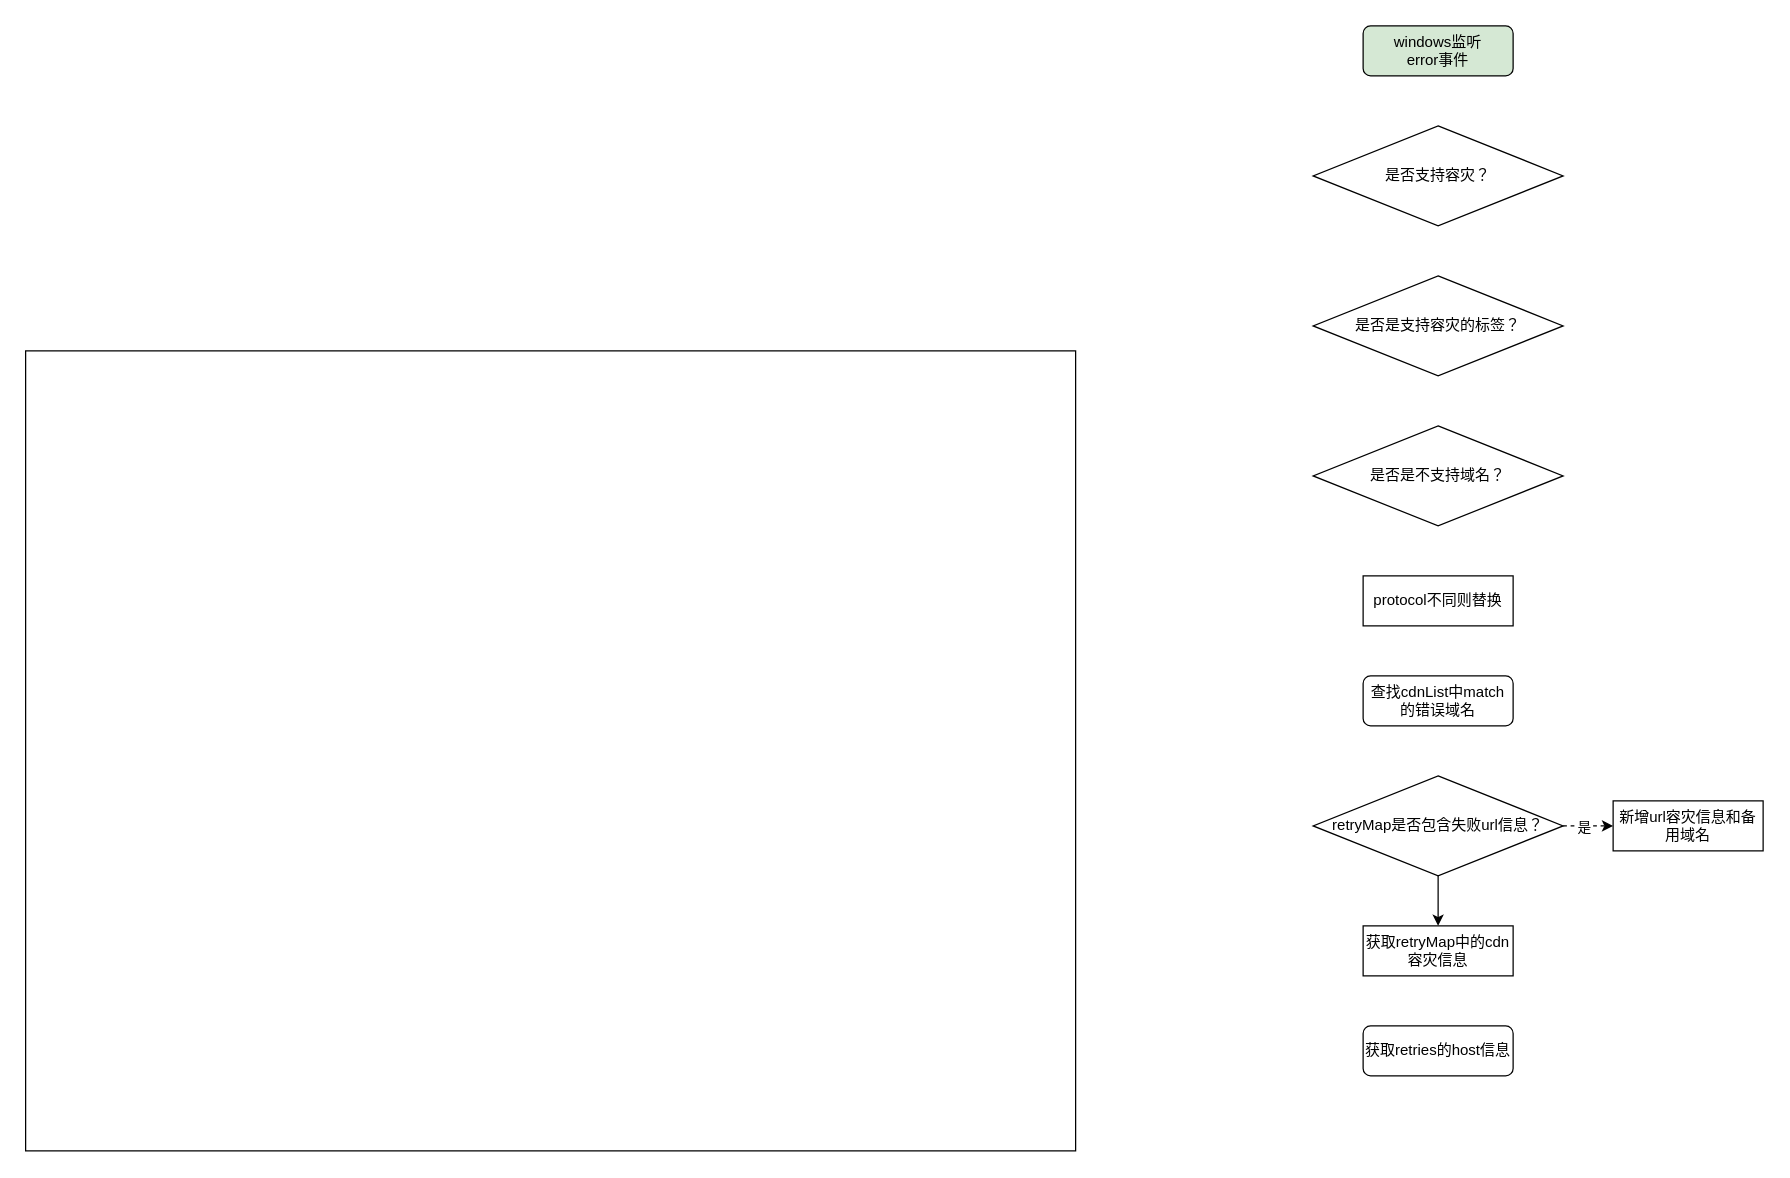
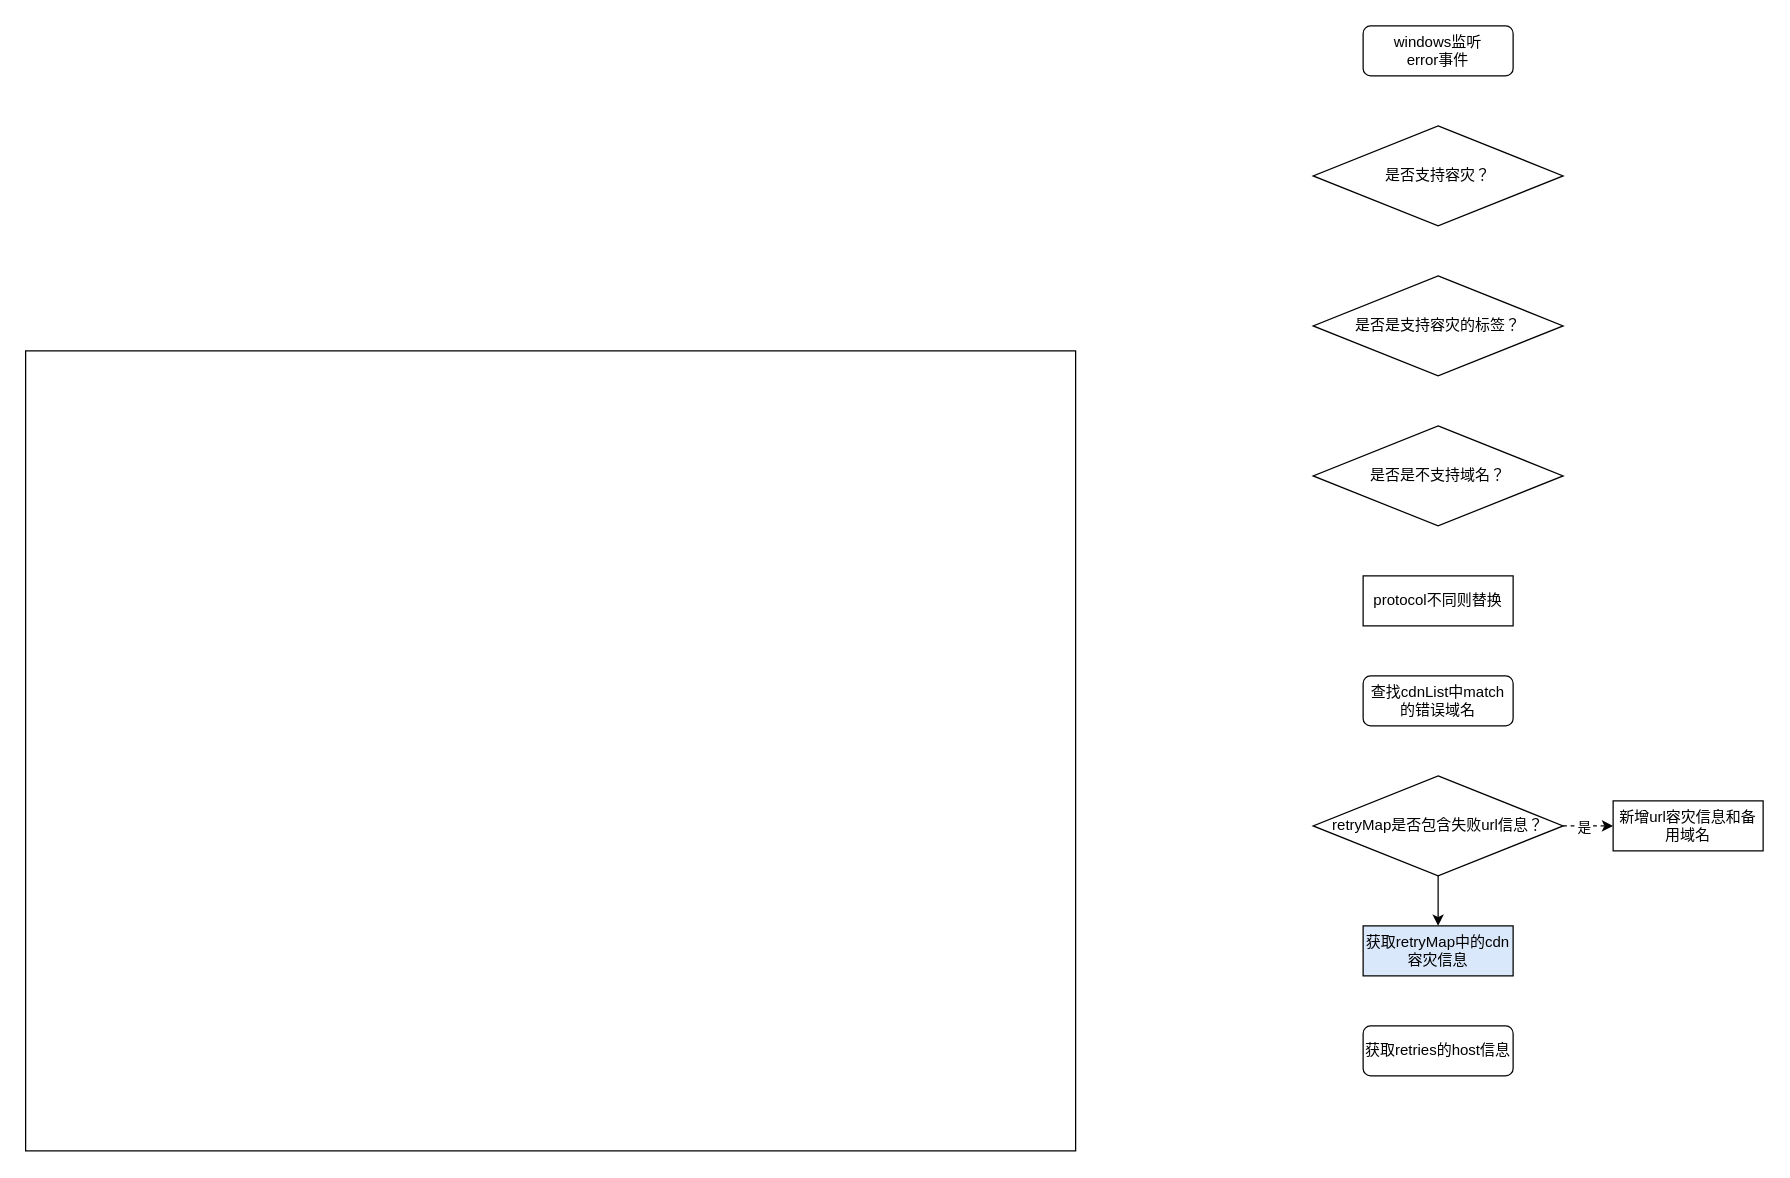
  <mxCell id="0" />
  <mxCell id="1" parent="0" />
  <mxCell id="2" value="" style="rounded=0;whiteSpace=wrap;html=1;" vertex="1" parent="1"><mxGeometry x="20" y="280" width="840" height="640" as="geometry" /></mxCell>
  <mxCell id="3" value="protocol不同则替换" style="rounded=0;whiteSpace=wrap;html=1;" vertex="1" parent="1"><mxGeometry x="1090" y="460" width="120" height="40" as="geometry" /></mxCell>
- <mxCell id="4" value="windows监听&lt;div&gt;error事件&lt;/div&gt;" style="rounded=1;whiteSpace=wrap;html=1;fillColor=#d5e8d4;" vertex="1" parent="1"><mxGeometry x="1090" y="20" width="120" height="40" as="geometry" /></mxCell>
+ <mxCell id="4" value="windows监听&lt;div&gt;error事件&lt;/div&gt;" style="rounded=1;whiteSpace=wrap;html=1;" vertex="1" parent="1"><mxGeometry x="1090" y="20" width="120" height="40" as="geometry" /></mxCell>
  <mxCell id="5" value="是否支持容灾？" style="rhombus;whiteSpace=wrap;html=1;" vertex="1" parent="1"><mxGeometry x="1050" y="100" width="200" height="80" as="geometry" /></mxCell>
  <mxCell id="6" value="是否是支持容灾的标签？" style="rhombus;whiteSpace=wrap;html=1;" vertex="1" parent="1"><mxGeometry x="1050" y="220" width="200" height="80" as="geometry" /></mxCell>
  <mxCell id="7" value="是否是不支持域名？" style="rhombus;whiteSpace=wrap;html=1;" vertex="1" parent="1"><mxGeometry x="1050" y="340" width="200" height="80" as="geometry" /></mxCell>
  <mxCell id="8" value="查找cdnList中match的错误域名" style="whiteSpace=wrap;html=1;rounded=1;" vertex="1" parent="1"><mxGeometry x="1090" y="540" width="120" height="40" as="geometry" /></mxCell>
  <mxCell id="9" value="新增url容灾信息和备用域名" style="rounded=0;whiteSpace=wrap;html=1;" vertex="1" parent="1"><mxGeometry x="1290" y="640" width="120" height="40" as="geometry" /></mxCell>
  <mxCell id="10" style="edgeStyle=orthogonalEdgeStyle;rounded=0;orthogonalLoop=1;jettySize=auto;html=1;dashed=1;" edge="1" parent="1" source="13" target="9"><mxGeometry relative="1" as="geometry" /></mxCell>
  <mxCell id="11" value="是" style="edgeLabel;html=1;align=center;verticalAlign=middle;resizable=0;points=[];" vertex="1" connectable="0" parent="10"><mxGeometry x="-0.08" y="2" relative="1" as="geometry"><mxPoint x="-2" y="2" as="offset" /></mxGeometry></mxCell>
  <mxCell id="12" style="edgeStyle=orthogonalEdgeStyle;rounded=0;orthogonalLoop=1;jettySize=auto;html=1;entryX=0.5;entryY=0;entryDx=0;entryDy=0;" edge="1" parent="1" source="13" target="14"><mxGeometry relative="1" as="geometry" /></mxCell>
  <mxCell id="13" value="retryMap是否包含失败url信息？" style="rhombus;whiteSpace=wrap;html=1;" vertex="1" parent="1"><mxGeometry x="1050" y="620" width="200" height="80" as="geometry" /></mxCell>
- <mxCell id="14" value="获取retryMap中的cdn容灾信息" style="rounded=0;whiteSpace=wrap;html=1;" vertex="1" parent="1"><mxGeometry x="1090" y="740" width="120" height="40" as="geometry" /></mxCell>
+ <mxCell id="14" value="获取retryMap中的cdn容灾信息" style="rounded=0;whiteSpace=wrap;html=1;fillColor=#dae8fc;" vertex="1" parent="1"><mxGeometry x="1090" y="740" width="120" height="40" as="geometry" /></mxCell>
  <mxCell id="15" value="获取retries的host信息" style="whiteSpace=wrap;html=1;rounded=1;" vertex="1" parent="1"><mxGeometry x="1090" y="820" width="120" height="40" as="geometry" /></mxCell>
